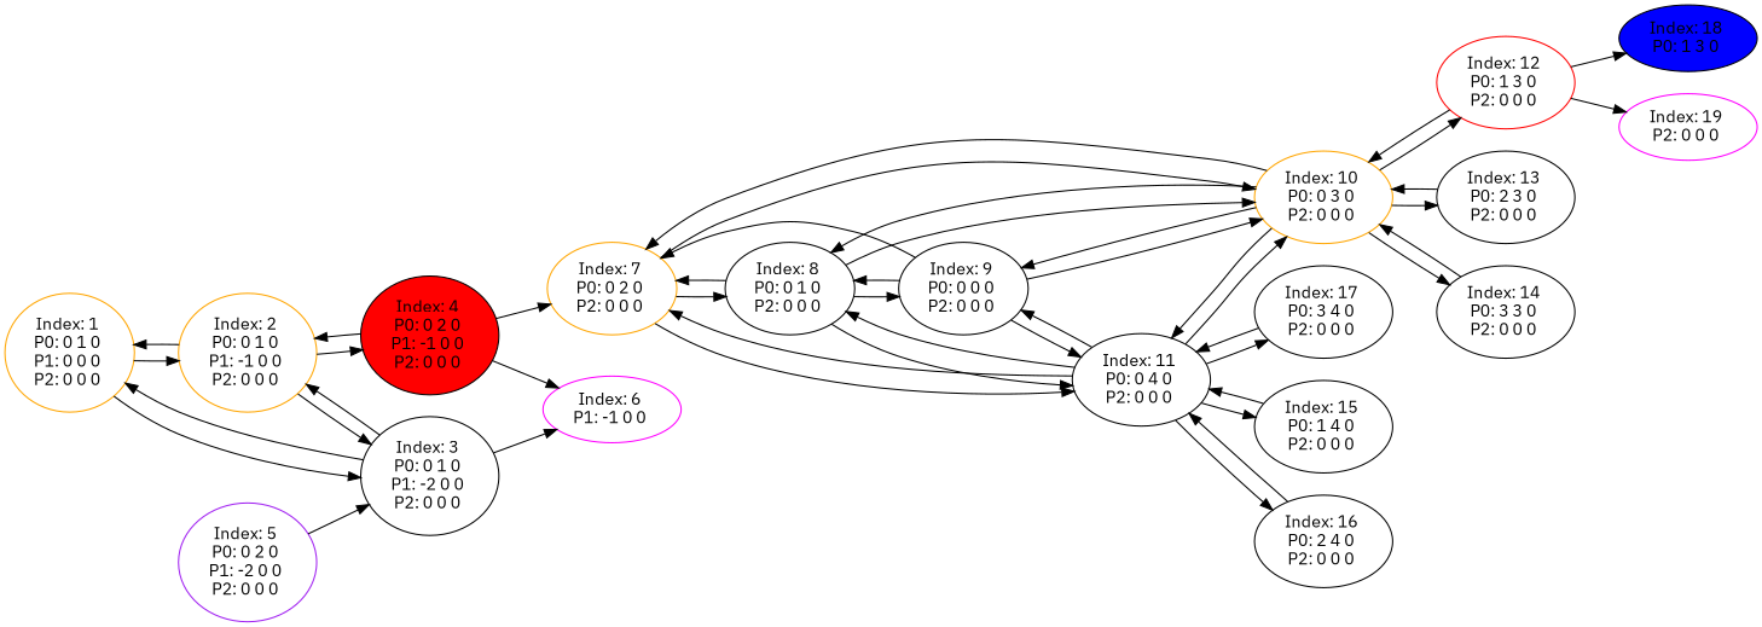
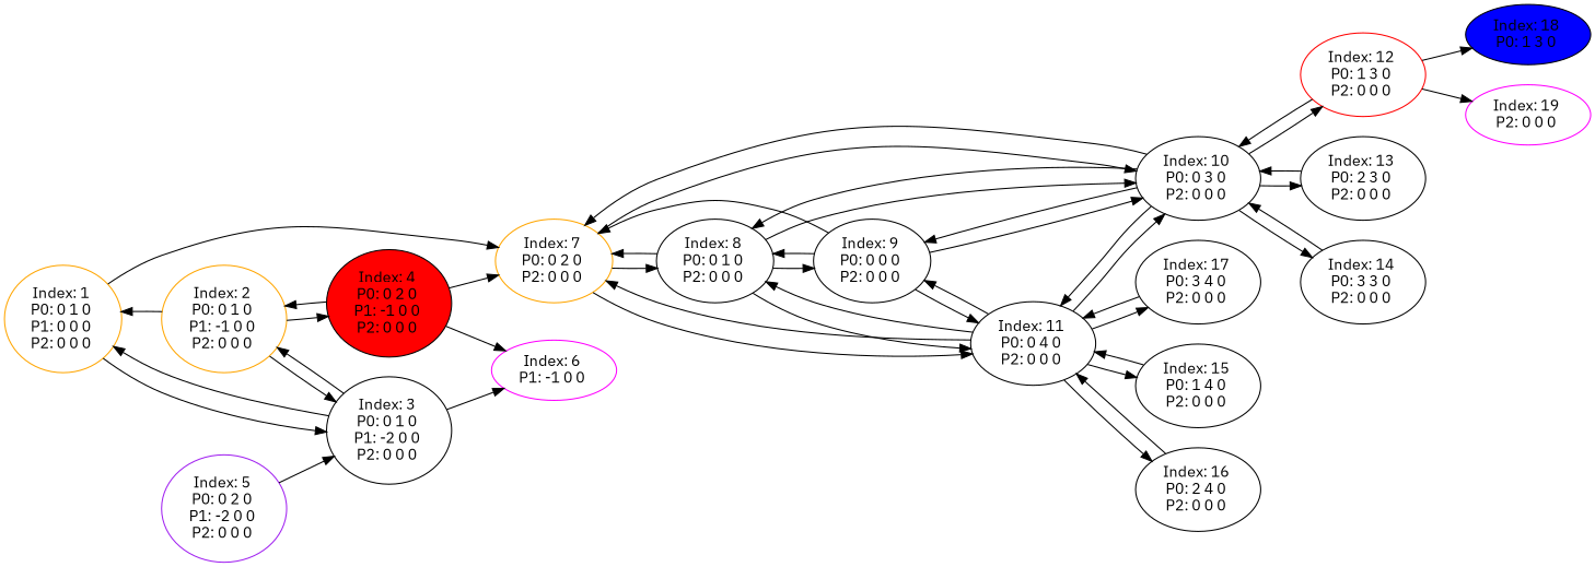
  digraph {
    color=black
    fontname="IBM Plex Sans"
    rankdir=LR
    node [fontname="IBM Plex Sans"]
    edge [fontname="IBM Plex Sans"]
    n1 [color=orange label="Index: 1 \nP0: 0 1 0 \nP1: 0 0 0 \nP2: 0 0 0 \n"]
    n2 [color=orange label="Index: 2 \nP0: 0 1 0 \nP1: -1 0 0 \nP2: 0 0 0 \n"]
    n3 [label="Index: 3 \nP0: 0 1 0 \nP1: -2 0 0 \nP2: 0 0 0 \n"]
    n4 [fillcolor=red label="Index: 4 \nP0: 0 2 0 \nP1: -1 0 0 \nP2: 0 0 0 \n" style=filled]
    n5 [color=fuchsia label="Index: 6 \nP1: -1 0 0 \n"]
    n6 [color=orange label="Index: 7 \nP0: 0 2 0 \nP2: 0 0 0 \n"]
    n7 [color=purple label="Index: 5 \nP0: 0 2 0 \nP1: -2 0 0 \nP2: 0 0 0 \n"]
    n8 [label="Index: 8 \nP0: 0 1 0 \nP2: 0 0 0 \n"]
-   n9 [color=orange label="Index: 10 \nP0: 0 3 0 \nP2: 0 0 0 \n"]
+   n9 [color=black label="Index: 10 \nP0: 0 3 0 \nP2: 0 0 0 \n"]
    n10 [label="Index: 11 \nP0: 0 4 0 \nP2: 0 0 0 \n"]
    n11 [label="Index: 9 \nP0: 0 0 0 \nP2: 0 0 0 \n"]
    n12 [color=red label="Index: 12 \nP0: 1 3 0 \nP2: 0 0 0 \n"]
    n13 [label="Index: 13 \nP0: 2 3 0 \nP2: 0 0 0 \n"]
    n14 [label="Index: 14 \nP0: 3 3 0 \nP2: 0 0 0 \n"]
    n15 [label="Index: 15 \nP0: 1 4 0 \nP2: 0 0 0 \n"]
    n16 [label="Index: 16 \nP0: 2 4 0 \nP2: 0 0 0 \n"]
    n17 [label="Index: 17 \nP0: 3 4 0 \nP2: 0 0 0 \n"]
    n18 [fillcolor=blue label="Index: 18 \nP0: 1 3 0 \n" style=filled]
    n19 [color=fuchsia label="Index: 19 \nP2: 0 0 0 \n"]
-   n1 -> n2
+   n1 -> n6
    n1 -> n3
    n2 -> n1
    n2 -> n3
    n2 -> n4
    n3 -> n1
    n3 -> n2
    n3 -> n5
    n4 -> n2
    n4 -> n5
    n4 -> n6
    n6 -> n8
    n6 -> n9
    n6 -> n10
    n7 -> n3
    n8 -> n6
    n8 -> n9
    n8 -> n10
    n8 -> n11
    n9 -> n6
    n9 -> n8
    n9 -> n10
    n9 -> n11
    n9 -> n12
    n9 -> n13
    n9 -> n14
    n10 -> n6
    n10 -> n8
    n10 -> n9
    n10 -> n11
    n10 -> n15
    n10 -> n16
    n10 -> n17
    n11 -> n6
    n11 -> n8
    n11 -> n9
    n11 -> n10
    n12 -> n9
    n12 -> n18
    n12 -> n19
    n13 -> n9
    n14 -> n9
    n15 -> n10
    n16 -> n10
    n17 -> n10
  }
